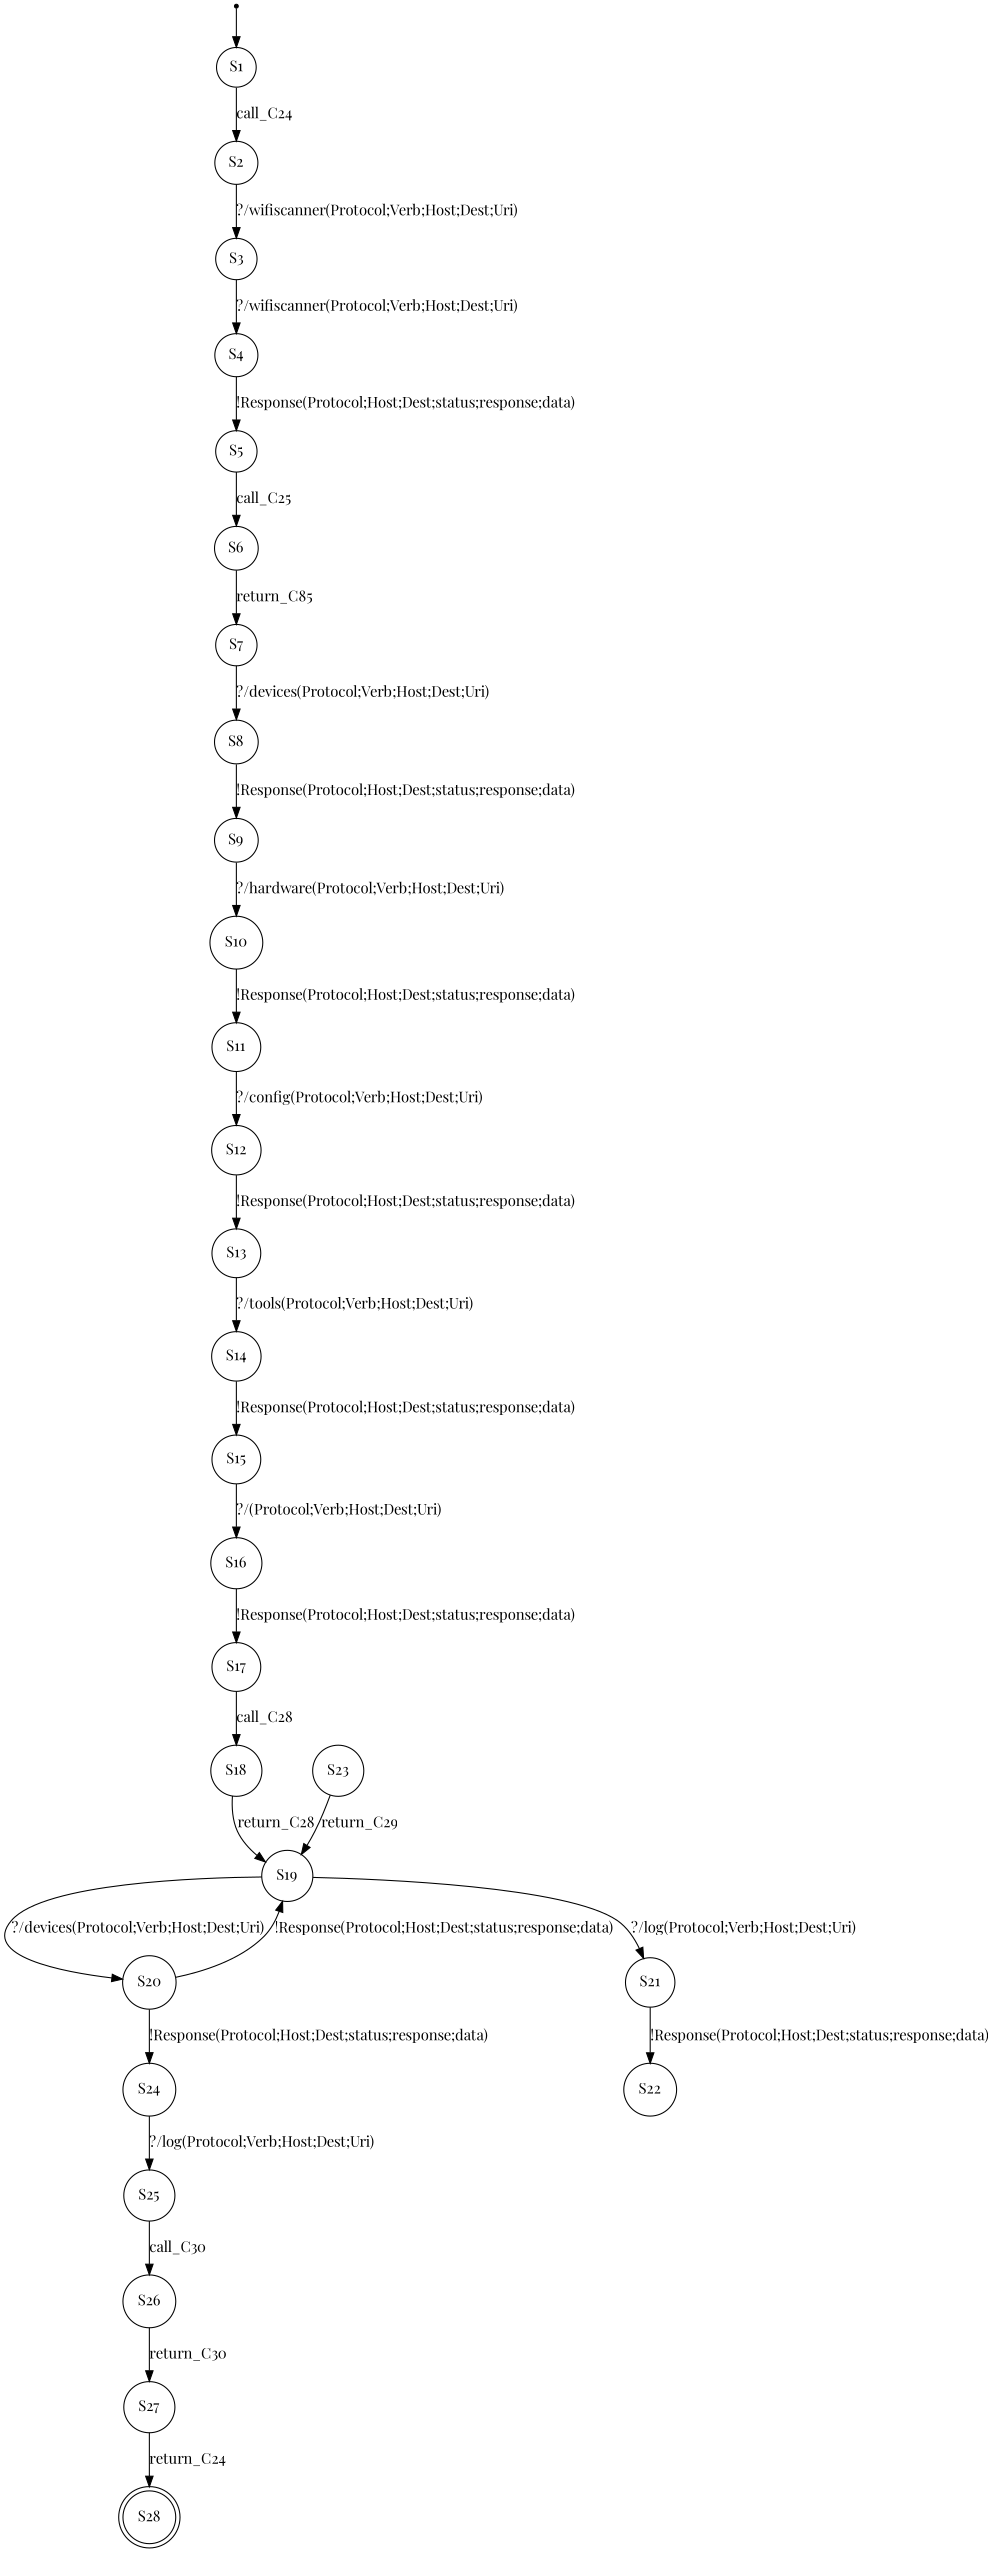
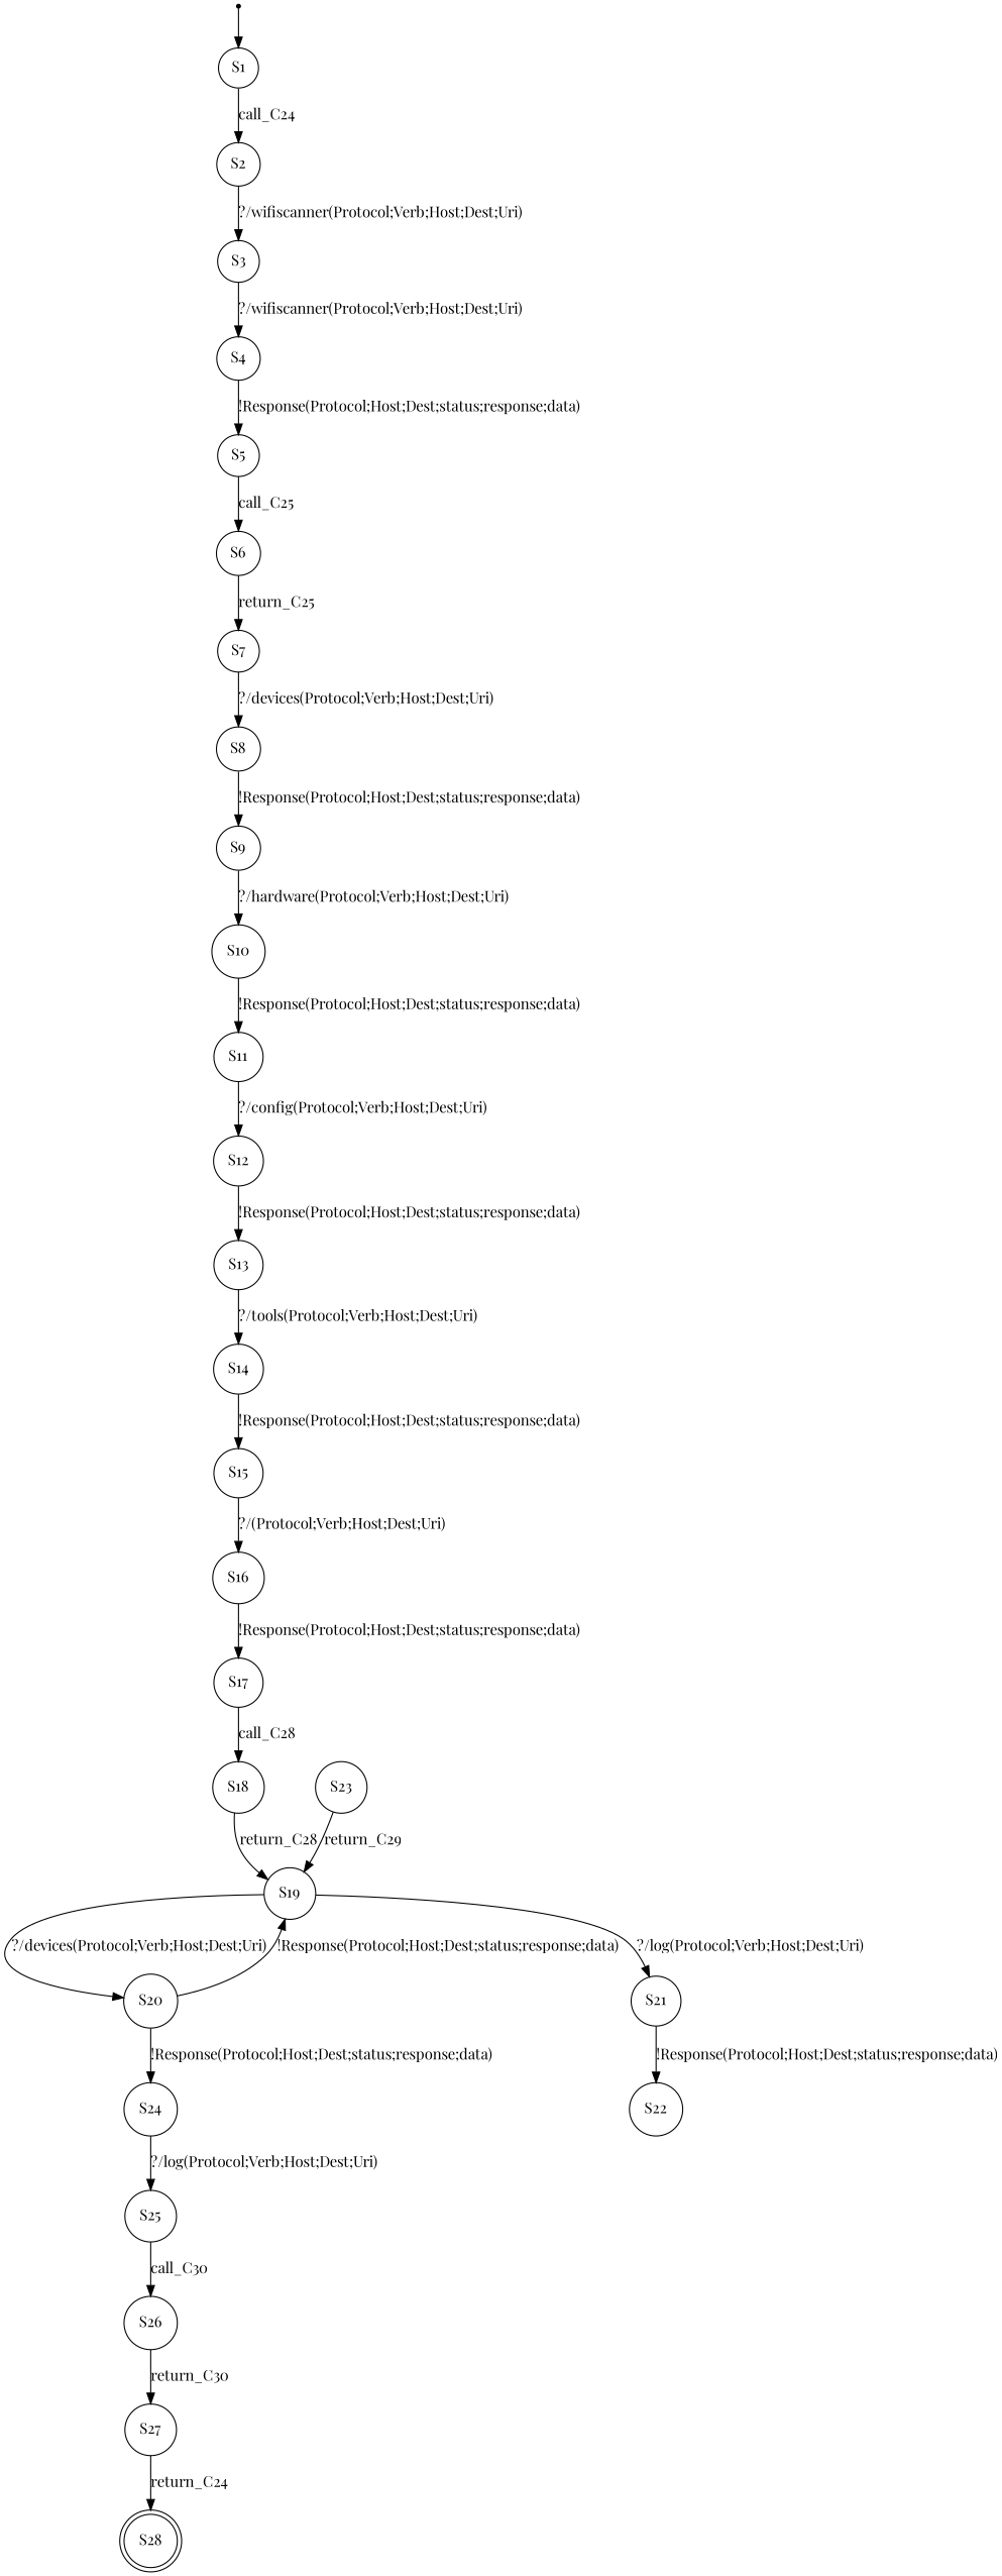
  digraph {
    fontname="Playfair Display"
    node [fontname="Playfair Display" shape=circle]
    edge [fontname="Playfair Display"]
    S00 [shape=point]
    n2 [label=S1]
    n3 [label=S2]
    n4 [label=S3]
    n5 [label=S4]
    n6 [label=S5]
    n7 [label=S6]
    n8 [label=S7]
    n9 [label=S8]
    n10 [label=S9]
    n11 [label=S10]
    n12 [label=S11]
    n13 [label=S12]
    n14 [label=S13]
    n15 [label=S14]
    n16 [label=S15]
    n17 [label=S16]
    n18 [label=S17]
    n19 [label=S18]
    n20 [label=S19]
    n21 [label=S20]
    n22 [label=S21]
    n23 [label=S24]
    n24 [label=S22]
    n25 [label=S25]
    n26 [label=S23]
    n27 [label=S26]
    n28 [label=S27]
    n29 [label=S28 shape=doublecircle]
    S00 -> n2
    n2 -> n3 [label=call_C24]
    n3 -> n4 [label="?/wifiscanner(Protocol;Verb;Host;Dest;Uri)"]
    n4 -> n5 [label="?/wifiscanner(Protocol;Verb;Host;Dest;Uri)"]
    n5 -> n6 [label="!Response(Protocol;Host;Dest;status;response;data)"]
    n6 -> n7 [label=call_C25]
-   n7 -> n8 [label=return_C85]
+   n7 -> n8 [label=return_C25]
    n8 -> n9 [label="?/devices(Protocol;Verb;Host;Dest;Uri)"]
    n9 -> n10 [label="!Response(Protocol;Host;Dest;status;response;data)"]
    n10 -> n11 [label="?/hardware(Protocol;Verb;Host;Dest;Uri)"]
    n11 -> n12 [label="!Response(Protocol;Host;Dest;status;response;data)"]
    n12 -> n13 [label="?/config(Protocol;Verb;Host;Dest;Uri)"]
    n13 -> n14 [label="!Response(Protocol;Host;Dest;status;response;data)"]
    n14 -> n15 [label="?/tools(Protocol;Verb;Host;Dest;Uri)"]
    n15 -> n16 [label="!Response(Protocol;Host;Dest;status;response;data)"]
    n16 -> n17 [label="?/(Protocol;Verb;Host;Dest;Uri)"]
    n17 -> n18 [label="!Response(Protocol;Host;Dest;status;response;data)"]
    n18 -> n19 [label=call_C28]
    n19 -> n20 [label=return_C28]
    n20 -> n21 [label="?/devices(Protocol;Verb;Host;Dest;Uri)"]
    n20 -> n22 [label="?/log(Protocol;Verb;Host;Dest;Uri)"]
    n21 -> n20 [label="!Response(Protocol;Host;Dest;status;response;data)"]
    n21 -> n23 [label="!Response(Protocol;Host;Dest;status;response;data)"]
    n22 -> n24 [label="!Response(Protocol;Host;Dest;status;response;data)"]
    n23 -> n25 [label="?/log(Protocol;Verb;Host;Dest;Uri)"]
    n25 -> n27 [label=call_C30]
    n26 -> n20 [label=return_C29]
    n27 -> n28 [label=return_C30]
    n28 -> n29 [label=return_C24]
  }
